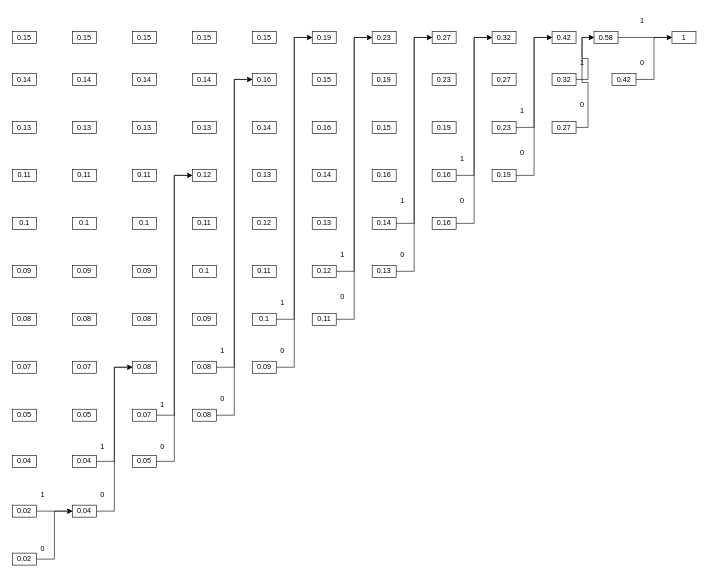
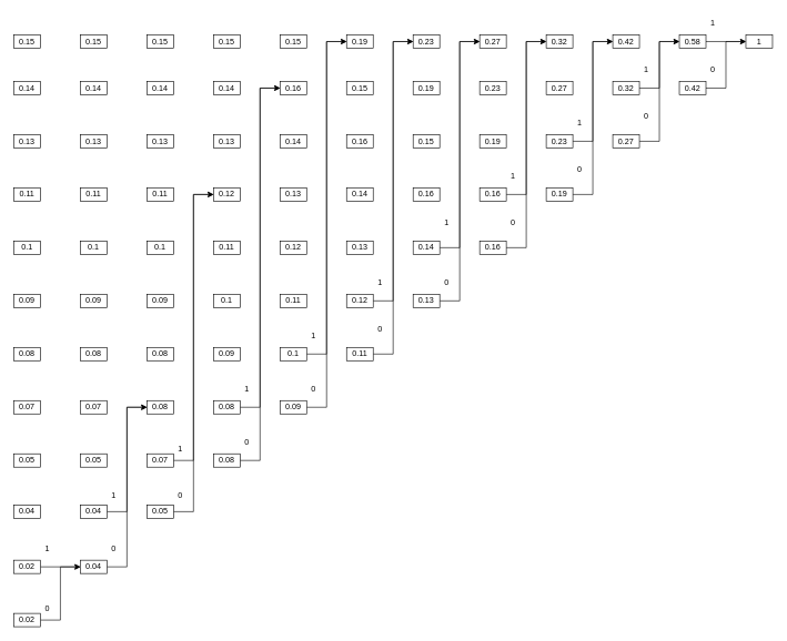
  <mxCell id="0" />
  <mxCell id="1" parent="0" />
  <mxCell id="2" value="0.15" style="rounded=0;whiteSpace=wrap;html=1;" parent="1" vertex="1"><mxGeometry x="20" y="52" width="40" height="20" as="geometry" /></mxCell>
  <mxCell id="3" value="0.15" style="rounded=0;whiteSpace=wrap;html=1;" parent="1" vertex="1"><mxGeometry x="420" y="52" width="40" height="20" as="geometry" /></mxCell>
  <mxCell id="4" value="0.42" style="rounded=0;whiteSpace=wrap;html=1;" parent="1" vertex="1"><mxGeometry x="920" y="52" width="40" height="20" as="geometry" /></mxCell>
  <mxCell id="5" value="0.32" style="rounded=0;whiteSpace=wrap;html=1;" parent="1" vertex="1"><mxGeometry x="820" y="52" width="40" height="20" as="geometry" /></mxCell>
  <mxCell id="6" value="0.19" style="rounded=0;whiteSpace=wrap;html=1;" parent="1" vertex="1"><mxGeometry x="520" y="52" width="40" height="20" as="geometry" /></mxCell>
  <mxCell id="7" value="0.23" style="rounded=0;whiteSpace=wrap;html=1;" parent="1" vertex="1"><mxGeometry x="620" y="52" width="40" height="20" as="geometry" /></mxCell>
  <mxCell id="8" value="1" style="rounded=0;whiteSpace=wrap;html=1;" parent="1" vertex="1"><mxGeometry x="1120" y="52" width="40" height="20" as="geometry" /></mxCell>
  <mxCell id="9" value="0.27" style="rounded=0;whiteSpace=wrap;html=1;" parent="1" vertex="1"><mxGeometry x="720" y="52" width="40" height="20" as="geometry" /></mxCell>
  <mxCell id="10" style="edgeStyle=orthogonalEdgeStyle;rounded=0;orthogonalLoop=1;jettySize=auto;html=1;entryX=0;entryY=0.5;entryDx=0;entryDy=0;" parent="1" source="11" target="8" edge="1"><mxGeometry relative="1" as="geometry" /></mxCell>
- <mxCell id="11" value="0.58" style="rounded=0;whiteSpace=wrap;html=1;" parent="1" vertex="1"><mxGeometry x="990" y="52" width="40" height="20" as="geometry" /></mxCell>
+ <mxCell id="11" value="0.58" style="rounded=0;whiteSpace=wrap;html=1;" parent="1" vertex="1"><mxGeometry x="1020" y="52" width="40" height="20" as="geometry" /></mxCell>
  <mxCell id="12" value="0.14" style="rounded=0;whiteSpace=wrap;html=1;" parent="1" vertex="1"><mxGeometry x="20" y="122" width="40" height="20" as="geometry" /></mxCell>
  <mxCell id="13" value="0.16" style="rounded=0;whiteSpace=wrap;html=1;" parent="1" vertex="1"><mxGeometry x="420" y="122" width="40" height="20" as="geometry" /></mxCell>
  <mxCell id="14" style="edgeStyle=orthogonalEdgeStyle;rounded=0;orthogonalLoop=1;jettySize=auto;html=1;entryX=0;entryY=0.5;entryDx=0;entryDy=0;" parent="1" source="15" target="11" edge="1"><mxGeometry relative="1" as="geometry" /></mxCell>
  <mxCell id="15" value="0.32" style="rounded=0;whiteSpace=wrap;html=1;" parent="1" vertex="1"><mxGeometry x="920" y="122" width="40" height="20" as="geometry" /></mxCell>
  <mxCell id="16" value="0.27" style="rounded=0;whiteSpace=wrap;html=1;" parent="1" vertex="1"><mxGeometry x="820" y="122" width="40" height="20" as="geometry" /></mxCell>
  <mxCell id="17" value="0.15" style="rounded=0;whiteSpace=wrap;html=1;" parent="1" vertex="1"><mxGeometry x="520" y="122" width="40" height="20" as="geometry" /></mxCell>
  <mxCell id="18" value="0.19" style="rounded=0;whiteSpace=wrap;html=1;" parent="1" vertex="1"><mxGeometry x="620" y="122" width="40" height="20" as="geometry" /></mxCell>
  <mxCell id="19" value="0.23" style="rounded=0;whiteSpace=wrap;html=1;" parent="1" vertex="1"><mxGeometry x="720" y="122" width="40" height="20" as="geometry" /></mxCell>
  <mxCell id="20" style="edgeStyle=orthogonalEdgeStyle;rounded=0;orthogonalLoop=1;jettySize=auto;html=1;entryX=0;entryY=0.5;entryDx=0;entryDy=0;" parent="1" source="21" target="8" edge="1"><mxGeometry relative="1" as="geometry" /></mxCell>
  <mxCell id="21" value="0.42" style="rounded=0;whiteSpace=wrap;html=1;" parent="1" vertex="1"><mxGeometry x="1020" y="122" width="40" height="20" as="geometry" /></mxCell>
  <mxCell id="22" value="0.13" style="rounded=0;whiteSpace=wrap;html=1;" parent="1" vertex="1"><mxGeometry x="20" y="202" width="40" height="20" as="geometry" /></mxCell>
  <mxCell id="23" value="0.14" style="rounded=0;whiteSpace=wrap;html=1;" parent="1" vertex="1"><mxGeometry x="420" y="202" width="40" height="20" as="geometry" /></mxCell>
  <mxCell id="24" style="edgeStyle=orthogonalEdgeStyle;rounded=0;orthogonalLoop=1;jettySize=auto;html=1;entryX=0;entryY=0.5;entryDx=0;entryDy=0;" parent="1" source="25" target="11" edge="1"><mxGeometry relative="1" as="geometry" /></mxCell>
  <mxCell id="25" value="0.27" style="rounded=0;whiteSpace=wrap;html=1;" parent="1" vertex="1"><mxGeometry x="920" y="202" width="40" height="20" as="geometry" /></mxCell>
  <mxCell id="26" style="edgeStyle=orthogonalEdgeStyle;rounded=0;orthogonalLoop=1;jettySize=auto;html=1;entryX=0;entryY=0.5;entryDx=0;entryDy=0;" parent="1" source="27" target="4" edge="1"><mxGeometry relative="1" as="geometry" /></mxCell>
  <mxCell id="27" value="0.23" style="rounded=0;whiteSpace=wrap;html=1;" parent="1" vertex="1"><mxGeometry x="820" y="202" width="40" height="20" as="geometry" /></mxCell>
  <mxCell id="28" value="0.16" style="rounded=0;whiteSpace=wrap;html=1;" parent="1" vertex="1"><mxGeometry x="520" y="202" width="40" height="20" as="geometry" /></mxCell>
  <mxCell id="29" value="0.15" style="rounded=0;whiteSpace=wrap;html=1;" parent="1" vertex="1"><mxGeometry x="620" y="202" width="40" height="20" as="geometry" /></mxCell>
  <mxCell id="30" value="0.19" style="rounded=0;whiteSpace=wrap;html=1;" parent="1" vertex="1"><mxGeometry x="720" y="202" width="40" height="20" as="geometry" /></mxCell>
  <mxCell id="31" value="0.11" style="rounded=0;whiteSpace=wrap;html=1;" parent="1" vertex="1"><mxGeometry x="20" y="282" width="40" height="20" as="geometry" /></mxCell>
  <mxCell id="32" value="0.13" style="rounded=0;whiteSpace=wrap;html=1;" parent="1" vertex="1"><mxGeometry x="420" y="282" width="40" height="20" as="geometry" /></mxCell>
  <mxCell id="33" style="edgeStyle=orthogonalEdgeStyle;rounded=0;orthogonalLoop=1;jettySize=auto;html=1;entryX=0;entryY=0.5;entryDx=0;entryDy=0;" parent="1" source="34" target="4" edge="1"><mxGeometry relative="1" as="geometry" /></mxCell>
  <mxCell id="34" value="0.19" style="rounded=0;whiteSpace=wrap;html=1;" parent="1" vertex="1"><mxGeometry x="820" y="282" width="40" height="20" as="geometry" /></mxCell>
  <mxCell id="35" value="0.14" style="rounded=0;whiteSpace=wrap;html=1;" parent="1" vertex="1"><mxGeometry x="520" y="282" width="40" height="20" as="geometry" /></mxCell>
  <mxCell id="36" value="0.16" style="rounded=0;whiteSpace=wrap;html=1;" parent="1" vertex="1"><mxGeometry x="620" y="282" width="40" height="20" as="geometry" /></mxCell>
  <mxCell id="37" style="edgeStyle=orthogonalEdgeStyle;rounded=0;orthogonalLoop=1;jettySize=auto;html=1;entryX=0;entryY=0.5;entryDx=0;entryDy=0;" parent="1" source="38" target="5" edge="1"><mxGeometry relative="1" as="geometry" /></mxCell>
  <mxCell id="38" value="0.16" style="rounded=0;whiteSpace=wrap;html=1;" parent="1" vertex="1"><mxGeometry x="720" y="282" width="40" height="20" as="geometry" /></mxCell>
  <mxCell id="39" value="0.1" style="rounded=0;whiteSpace=wrap;html=1;" parent="1" vertex="1"><mxGeometry x="20" y="362" width="40" height="20" as="geometry" /></mxCell>
  <mxCell id="40" value="0.12" style="rounded=0;whiteSpace=wrap;html=1;" parent="1" vertex="1"><mxGeometry x="420" y="362" width="40" height="20" as="geometry" /></mxCell>
  <mxCell id="41" value="0.13" style="rounded=0;whiteSpace=wrap;html=1;" parent="1" vertex="1"><mxGeometry x="520" y="362" width="40" height="20" as="geometry" /></mxCell>
  <mxCell id="42" style="edgeStyle=orthogonalEdgeStyle;rounded=0;orthogonalLoop=1;jettySize=auto;html=1;entryX=0;entryY=0.5;entryDx=0;entryDy=0;" parent="1" source="43" target="9" edge="1"><mxGeometry relative="1" as="geometry" /></mxCell>
  <mxCell id="43" value="0.14" style="rounded=0;whiteSpace=wrap;html=1;" parent="1" vertex="1"><mxGeometry x="620" y="362" width="40" height="20" as="geometry" /></mxCell>
  <mxCell id="44" style="edgeStyle=orthogonalEdgeStyle;rounded=0;orthogonalLoop=1;jettySize=auto;html=1;entryX=0;entryY=0.5;entryDx=0;entryDy=0;" parent="1" source="45" target="5" edge="1"><mxGeometry relative="1" as="geometry" /></mxCell>
  <mxCell id="45" value="0.16" style="rounded=0;whiteSpace=wrap;html=1;" parent="1" vertex="1"><mxGeometry x="720" y="362" width="40" height="20" as="geometry" /></mxCell>
  <mxCell id="46" value="0.09" style="rounded=0;whiteSpace=wrap;html=1;" parent="1" vertex="1"><mxGeometry x="20" y="442" width="40" height="20" as="geometry" /></mxCell>
  <mxCell id="47" value="0.11" style="rounded=0;whiteSpace=wrap;html=1;" parent="1" vertex="1"><mxGeometry x="420" y="442" width="40" height="20" as="geometry" /></mxCell>
  <mxCell id="48" style="edgeStyle=orthogonalEdgeStyle;rounded=0;orthogonalLoop=1;jettySize=auto;html=1;entryX=0;entryY=0.5;entryDx=0;entryDy=0;" parent="1" source="49" target="7" edge="1"><mxGeometry relative="1" as="geometry" /></mxCell>
  <mxCell id="49" value="0.12" style="rounded=0;whiteSpace=wrap;html=1;" parent="1" vertex="1"><mxGeometry x="520" y="442" width="40" height="20" as="geometry" /></mxCell>
  <mxCell id="50" style="edgeStyle=orthogonalEdgeStyle;rounded=0;orthogonalLoop=1;jettySize=auto;html=1;entryX=0;entryY=0.5;entryDx=0;entryDy=0;" parent="1" source="51" target="9" edge="1"><mxGeometry relative="1" as="geometry" /></mxCell>
  <mxCell id="51" value="0.13" style="rounded=0;whiteSpace=wrap;html=1;" parent="1" vertex="1"><mxGeometry x="620" y="442" width="40" height="20" as="geometry" /></mxCell>
  <mxCell id="52" value="0.08" style="rounded=0;whiteSpace=wrap;html=1;" parent="1" vertex="1"><mxGeometry x="20" y="522" width="40" height="20" as="geometry" /></mxCell>
  <mxCell id="53" style="edgeStyle=orthogonalEdgeStyle;rounded=0;orthogonalLoop=1;jettySize=auto;html=1;entryX=0;entryY=0.5;entryDx=0;entryDy=0;" parent="1" source="54" target="6" edge="1"><mxGeometry relative="1" as="geometry" /></mxCell>
  <mxCell id="54" value="0.1" style="rounded=0;whiteSpace=wrap;html=1;" parent="1" vertex="1"><mxGeometry x="420" y="522" width="40" height="20" as="geometry" /></mxCell>
  <mxCell id="55" value="0.09" style="rounded=0;whiteSpace=wrap;html=1;" parent="1" vertex="1"><mxGeometry x="320" y="522" width="40" height="20" as="geometry" /></mxCell>
  <mxCell id="56" style="edgeStyle=orthogonalEdgeStyle;rounded=0;orthogonalLoop=1;jettySize=auto;html=1;entryX=0;entryY=0.5;entryDx=0;entryDy=0;" parent="1" source="57" target="7" edge="1"><mxGeometry relative="1" as="geometry" /></mxCell>
  <mxCell id="57" value="0.11" style="rounded=0;whiteSpace=wrap;html=1;" parent="1" vertex="1"><mxGeometry x="520" y="522" width="40" height="20" as="geometry" /></mxCell>
  <mxCell id="58" value="0.07" style="rounded=0;whiteSpace=wrap;html=1;" parent="1" vertex="1"><mxGeometry x="20" y="602" width="40" height="20" as="geometry" /></mxCell>
  <mxCell id="59" value="0.08" style="rounded=0;whiteSpace=wrap;html=1;" parent="1" vertex="1"><mxGeometry x="220" y="602" width="40" height="20" as="geometry" /></mxCell>
  <mxCell id="60" style="edgeStyle=orthogonalEdgeStyle;rounded=0;orthogonalLoop=1;jettySize=auto;html=1;entryX=0;entryY=0.5;entryDx=0;entryDy=0;" parent="1" source="61" target="6" edge="1"><mxGeometry relative="1" as="geometry" /></mxCell>
  <mxCell id="61" value="0.09" style="rounded=0;whiteSpace=wrap;html=1;" parent="1" vertex="1"><mxGeometry x="420" y="602" width="40" height="20" as="geometry" /></mxCell>
  <mxCell id="62" style="edgeStyle=orthogonalEdgeStyle;rounded=0;orthogonalLoop=1;jettySize=auto;html=1;entryX=0;entryY=0.5;entryDx=0;entryDy=0;" parent="1" source="63" target="13" edge="1"><mxGeometry relative="1" as="geometry" /></mxCell>
  <mxCell id="63" value="0.08" style="rounded=0;whiteSpace=wrap;html=1;" parent="1" vertex="1"><mxGeometry x="320" y="602" width="40" height="20" as="geometry" /></mxCell>
  <mxCell id="64" value="0.05" style="rounded=0;whiteSpace=wrap;html=1;" parent="1" vertex="1"><mxGeometry x="20" y="682" width="40" height="20" as="geometry" /></mxCell>
  <mxCell id="65" style="edgeStyle=orthogonalEdgeStyle;rounded=0;orthogonalLoop=1;jettySize=auto;html=1;entryX=0;entryY=0.5;entryDx=0;entryDy=0;" parent="1" source="66" target="106" edge="1"><mxGeometry relative="1" as="geometry" /></mxCell>
  <mxCell id="66" value="0.07" style="rounded=0;whiteSpace=wrap;html=1;" parent="1" vertex="1"><mxGeometry x="220" y="682" width="40" height="20" as="geometry" /></mxCell>
  <mxCell id="67" style="edgeStyle=orthogonalEdgeStyle;rounded=0;orthogonalLoop=1;jettySize=auto;html=1;entryX=0;entryY=0.5;entryDx=0;entryDy=0;" parent="1" source="68" target="13" edge="1"><mxGeometry relative="1" as="geometry" /></mxCell>
  <mxCell id="68" value="0.08" style="rounded=0;whiteSpace=wrap;html=1;" parent="1" vertex="1"><mxGeometry x="320" y="682" width="40" height="20" as="geometry" /></mxCell>
  <mxCell id="69" value="0.04" style="rounded=0;whiteSpace=wrap;html=1;" parent="1" vertex="1"><mxGeometry x="20" y="759" width="40" height="20" as="geometry" /></mxCell>
  <mxCell id="70" style="edgeStyle=orthogonalEdgeStyle;rounded=0;orthogonalLoop=1;jettySize=auto;html=1;exitX=1;exitY=0.5;exitDx=0;exitDy=0;entryX=0;entryY=0.5;entryDx=0;entryDy=0;" parent="1" source="71" target="59" edge="1"><mxGeometry relative="1" as="geometry" /></mxCell>
  <mxCell id="71" value="0.04" style="rounded=0;whiteSpace=wrap;html=1;" parent="1" vertex="1"><mxGeometry x="120" y="759" width="40" height="20" as="geometry" /></mxCell>
  <mxCell id="72" style="edgeStyle=orthogonalEdgeStyle;rounded=0;orthogonalLoop=1;jettySize=auto;html=1;entryX=0;entryY=0.5;entryDx=0;entryDy=0;" parent="1" source="73" target="106" edge="1"><mxGeometry relative="1" as="geometry" /></mxCell>
  <mxCell id="73" value="0.05" style="rounded=0;whiteSpace=wrap;html=1;" parent="1" vertex="1"><mxGeometry x="220" y="759" width="40" height="20" as="geometry" /></mxCell>
  <mxCell id="74" style="edgeStyle=orthogonalEdgeStyle;rounded=0;orthogonalLoop=1;jettySize=auto;html=1;" parent="1" source="75" edge="1"><mxGeometry relative="1" as="geometry"><mxPoint x="120" y="852" as="targetPoint" /></mxGeometry></mxCell>
  <mxCell id="75" value="0.02" style="rounded=0;whiteSpace=wrap;html=1;" parent="1" vertex="1"><mxGeometry x="20" y="842" width="40" height="20" as="geometry" /></mxCell>
  <mxCell id="76" style="edgeStyle=orthogonalEdgeStyle;rounded=0;orthogonalLoop=1;jettySize=auto;html=1;entryX=0;entryY=0.5;entryDx=0;entryDy=0;" parent="1" source="77" target="59" edge="1"><mxGeometry relative="1" as="geometry" /></mxCell>
  <mxCell id="77" value="0.04" style="rounded=0;whiteSpace=wrap;html=1;" parent="1" vertex="1"><mxGeometry x="120" y="842" width="40" height="20" as="geometry" /></mxCell>
  <mxCell id="78" style="edgeStyle=orthogonalEdgeStyle;rounded=0;orthogonalLoop=1;jettySize=auto;html=1;entryX=0;entryY=0.5;entryDx=0;entryDy=0;" parent="1" source="79" target="77" edge="1"><mxGeometry relative="1" as="geometry" /></mxCell>
  <mxCell id="79" value="0.02" style="rounded=0;whiteSpace=wrap;html=1;" parent="1" vertex="1"><mxGeometry x="20" y="922" width="40" height="20" as="geometry" /></mxCell>
  <mxCell id="80" value="1" style="text;html=1;align=center;verticalAlign=middle;resizable=0;points=[];autosize=1;strokeColor=none;fillColor=none;" parent="1" vertex="1"><mxGeometry x="55" y="810" width="30" height="30" as="geometry" /></mxCell>
  <mxCell id="81" value="0" style="text;html=1;align=center;verticalAlign=middle;resizable=0;points=[];autosize=1;strokeColor=none;fillColor=none;" parent="1" vertex="1"><mxGeometry x="55" y="900" width="30" height="30" as="geometry" /></mxCell>
  <mxCell id="82" value="1" style="text;html=1;align=center;verticalAlign=middle;resizable=0;points=[];autosize=1;strokeColor=none;fillColor=none;" parent="1" vertex="1"><mxGeometry x="155" y="730" width="30" height="30" as="geometry" /></mxCell>
  <mxCell id="83" value="0" style="text;html=1;align=center;verticalAlign=middle;resizable=0;points=[];autosize=1;strokeColor=none;fillColor=none;" parent="1" vertex="1"><mxGeometry x="155" y="810" width="30" height="30" as="geometry" /></mxCell>
  <mxCell id="84" value="1" style="text;html=1;align=center;verticalAlign=middle;resizable=0;points=[];autosize=1;strokeColor=none;fillColor=none;" parent="1" vertex="1"><mxGeometry x="255" y="660" width="30" height="30" as="geometry" /></mxCell>
  <mxCell id="85" value="0" style="text;html=1;align=center;verticalAlign=middle;resizable=0;points=[];autosize=1;strokeColor=none;fillColor=none;" parent="1" vertex="1"><mxGeometry x="255" y="730" width="30" height="30" as="geometry" /></mxCell>
  <mxCell id="86" value="1" style="text;html=1;align=center;verticalAlign=middle;resizable=0;points=[];autosize=1;strokeColor=none;fillColor=none;" parent="1" vertex="1"><mxGeometry x="355" y="570" width="30" height="30" as="geometry" /></mxCell>
  <mxCell id="87" value="0" style="text;html=1;align=center;verticalAlign=middle;resizable=0;points=[];autosize=1;strokeColor=none;fillColor=none;" parent="1" vertex="1"><mxGeometry x="355" y="650" width="30" height="30" as="geometry" /></mxCell>
  <mxCell id="88" value="1" style="text;html=1;align=center;verticalAlign=middle;resizable=0;points=[];autosize=1;strokeColor=none;fillColor=none;" parent="1" vertex="1"><mxGeometry x="455" y="490" width="30" height="30" as="geometry" /></mxCell>
  <mxCell id="89" value="0" style="text;html=1;align=center;verticalAlign=middle;resizable=0;points=[];autosize=1;strokeColor=none;fillColor=none;" parent="1" vertex="1"><mxGeometry x="455" y="570" width="30" height="30" as="geometry" /></mxCell>
  <mxCell id="90" value="1" style="text;html=1;align=center;verticalAlign=middle;resizable=0;points=[];autosize=1;strokeColor=none;fillColor=none;" parent="1" vertex="1"><mxGeometry x="555" y="410" width="30" height="30" as="geometry" /></mxCell>
  <mxCell id="91" value="0" style="text;html=1;align=center;verticalAlign=middle;resizable=0;points=[];autosize=1;strokeColor=none;fillColor=none;" parent="1" vertex="1"><mxGeometry x="555" y="480" width="30" height="30" as="geometry" /></mxCell>
  <mxCell id="92" value="1" style="text;html=1;align=center;verticalAlign=middle;resizable=0;points=[];autosize=1;strokeColor=none;fillColor=none;" parent="1" vertex="1"><mxGeometry x="655" y="320" width="30" height="30" as="geometry" /></mxCell>
  <mxCell id="93" value="0" style="text;html=1;align=center;verticalAlign=middle;resizable=0;points=[];autosize=1;strokeColor=none;fillColor=none;" parent="1" vertex="1"><mxGeometry x="655" y="410" width="30" height="30" as="geometry" /></mxCell>
  <mxCell id="94" value="1" style="text;html=1;align=center;verticalAlign=middle;resizable=0;points=[];autosize=1;strokeColor=none;fillColor=none;" parent="1" vertex="1"><mxGeometry x="755" y="250" width="30" height="30" as="geometry" /></mxCell>
  <mxCell id="95" value="0" style="text;html=1;align=center;verticalAlign=middle;resizable=0;points=[];autosize=1;strokeColor=none;fillColor=none;" parent="1" vertex="1"><mxGeometry x="755" y="320" width="30" height="30" as="geometry" /></mxCell>
  <mxCell id="96" value="1" style="text;html=1;align=center;verticalAlign=middle;resizable=0;points=[];autosize=1;strokeColor=none;fillColor=none;" parent="1" vertex="1"><mxGeometry x="855" y="170" width="30" height="30" as="geometry" /></mxCell>
  <mxCell id="97" value="0" style="text;html=1;align=center;verticalAlign=middle;resizable=0;points=[];autosize=1;strokeColor=none;fillColor=none;" parent="1" vertex="1"><mxGeometry x="855" y="240" width="30" height="30" as="geometry" /></mxCell>
  <mxCell id="98" value="1" style="text;html=1;align=center;verticalAlign=middle;resizable=0;points=[];autosize=1;strokeColor=none;fillColor=none;" parent="1" vertex="1"><mxGeometry x="955" y="90" width="30" height="30" as="geometry" /></mxCell>
  <mxCell id="99" value="0" style="text;html=1;align=center;verticalAlign=middle;resizable=0;points=[];autosize=1;strokeColor=none;fillColor=none;" parent="1" vertex="1"><mxGeometry x="955" y="160" width="30" height="30" as="geometry" /></mxCell>
  <mxCell id="100" value="1" style="text;html=1;align=center;verticalAlign=middle;resizable=0;points=[];autosize=1;strokeColor=none;fillColor=none;" parent="1" vertex="1"><mxGeometry x="1055" y="20" width="30" height="30" as="geometry" /></mxCell>
  <mxCell id="101" value="0" style="text;html=1;align=center;verticalAlign=middle;resizable=0;points=[];autosize=1;strokeColor=none;fillColor=none;" parent="1" vertex="1"><mxGeometry x="1055" y="90" width="30" height="30" as="geometry" /></mxCell>
  <mxCell id="102" value="0.08" style="rounded=0;whiteSpace=wrap;html=1;" vertex="1" parent="1"><mxGeometry x="220" y="522" width="40" height="20" as="geometry" /></mxCell>
  <mxCell id="103" value="0.15" style="rounded=0;whiteSpace=wrap;html=1;" vertex="1" parent="1"><mxGeometry x="320" y="52" width="40" height="20" as="geometry" /></mxCell>
  <mxCell id="104" value="0.14" style="rounded=0;whiteSpace=wrap;html=1;" vertex="1" parent="1"><mxGeometry x="320" y="122" width="40" height="20" as="geometry" /></mxCell>
  <mxCell id="105" value="0.13" style="rounded=0;whiteSpace=wrap;html=1;" vertex="1" parent="1"><mxGeometry x="320" y="202" width="40" height="20" as="geometry" /></mxCell>
  <mxCell id="106" value="0.12" style="rounded=0;whiteSpace=wrap;html=1;" vertex="1" parent="1"><mxGeometry x="320" y="282" width="40" height="20" as="geometry" /></mxCell>
  <mxCell id="107" value="0.11" style="rounded=0;whiteSpace=wrap;html=1;" vertex="1" parent="1"><mxGeometry x="320" y="362" width="40" height="20" as="geometry" /></mxCell>
  <mxCell id="108" value="0.1" style="rounded=0;whiteSpace=wrap;html=1;" vertex="1" parent="1"><mxGeometry x="320" y="442" width="40" height="20" as="geometry" /></mxCell>
  <mxCell id="109" value="0.15" style="rounded=0;whiteSpace=wrap;html=1;" vertex="1" parent="1"><mxGeometry x="120" y="52" width="40" height="20" as="geometry" /></mxCell>
  <mxCell id="110" value="0.14" style="rounded=0;whiteSpace=wrap;html=1;" vertex="1" parent="1"><mxGeometry x="120" y="122" width="40" height="20" as="geometry" /></mxCell>
  <mxCell id="111" value="0.13" style="rounded=0;whiteSpace=wrap;html=1;" vertex="1" parent="1"><mxGeometry x="120" y="202" width="40" height="20" as="geometry" /></mxCell>
  <mxCell id="112" value="0.11" style="rounded=0;whiteSpace=wrap;html=1;" vertex="1" parent="1"><mxGeometry x="120" y="282" width="40" height="20" as="geometry" /></mxCell>
  <mxCell id="113" value="0.1" style="rounded=0;whiteSpace=wrap;html=1;" vertex="1" parent="1"><mxGeometry x="120" y="362" width="40" height="20" as="geometry" /></mxCell>
  <mxCell id="114" value="0.09" style="rounded=0;whiteSpace=wrap;html=1;" vertex="1" parent="1"><mxGeometry x="120" y="442" width="40" height="20" as="geometry" /></mxCell>
  <mxCell id="115" value="0.08" style="rounded=0;whiteSpace=wrap;html=1;" vertex="1" parent="1"><mxGeometry x="120" y="522" width="40" height="20" as="geometry" /></mxCell>
  <mxCell id="116" value="0.07" style="rounded=0;whiteSpace=wrap;html=1;" vertex="1" parent="1"><mxGeometry x="120" y="602" width="40" height="20" as="geometry" /></mxCell>
  <mxCell id="117" value="0.05" style="rounded=0;whiteSpace=wrap;html=1;" vertex="1" parent="1"><mxGeometry x="120" y="682" width="40" height="20" as="geometry" /></mxCell>
  <mxCell id="118" value="0.15" style="rounded=0;whiteSpace=wrap;html=1;" vertex="1" parent="1"><mxGeometry x="220" y="52" width="40" height="20" as="geometry" /></mxCell>
  <mxCell id="119" value="0.14" style="rounded=0;whiteSpace=wrap;html=1;" vertex="1" parent="1"><mxGeometry x="220" y="122" width="40" height="20" as="geometry" /></mxCell>
  <mxCell id="120" value="0.13" style="rounded=0;whiteSpace=wrap;html=1;" vertex="1" parent="1"><mxGeometry x="220" y="202" width="40" height="20" as="geometry" /></mxCell>
  <mxCell id="121" value="0.11" style="rounded=0;whiteSpace=wrap;html=1;" vertex="1" parent="1"><mxGeometry x="220" y="282" width="40" height="20" as="geometry" /></mxCell>
  <mxCell id="122" value="0.1" style="rounded=0;whiteSpace=wrap;html=1;" vertex="1" parent="1"><mxGeometry x="220" y="362" width="40" height="20" as="geometry" /></mxCell>
  <mxCell id="123" value="0.09" style="rounded=0;whiteSpace=wrap;html=1;" vertex="1" parent="1"><mxGeometry x="220" y="442" width="40" height="20" as="geometry" /></mxCell>
